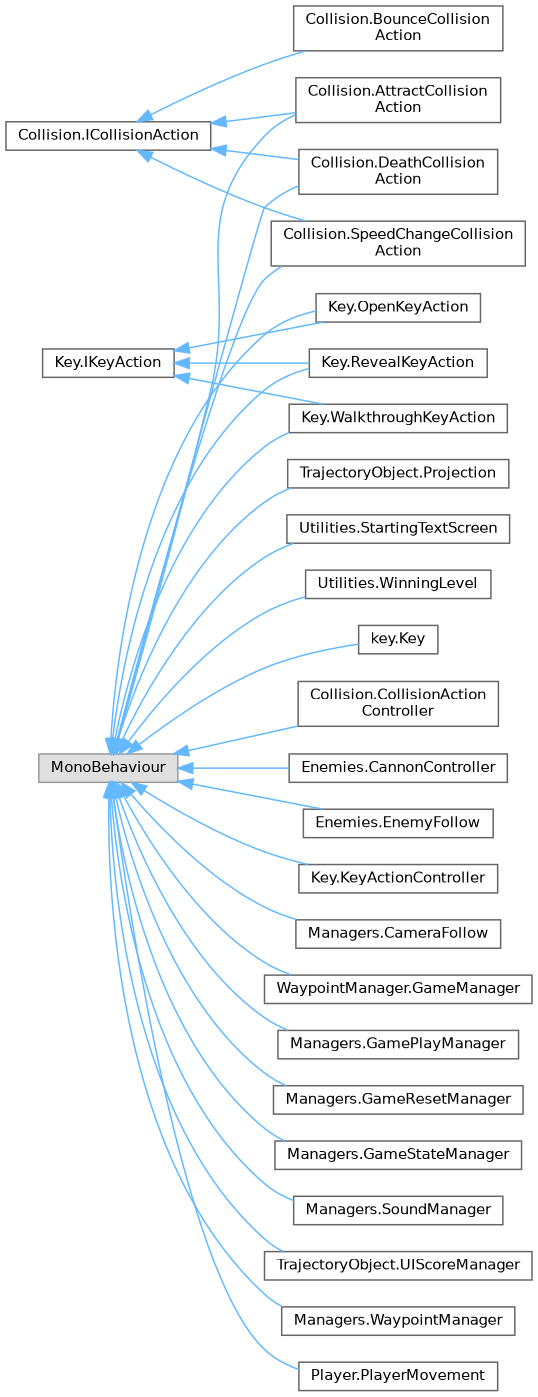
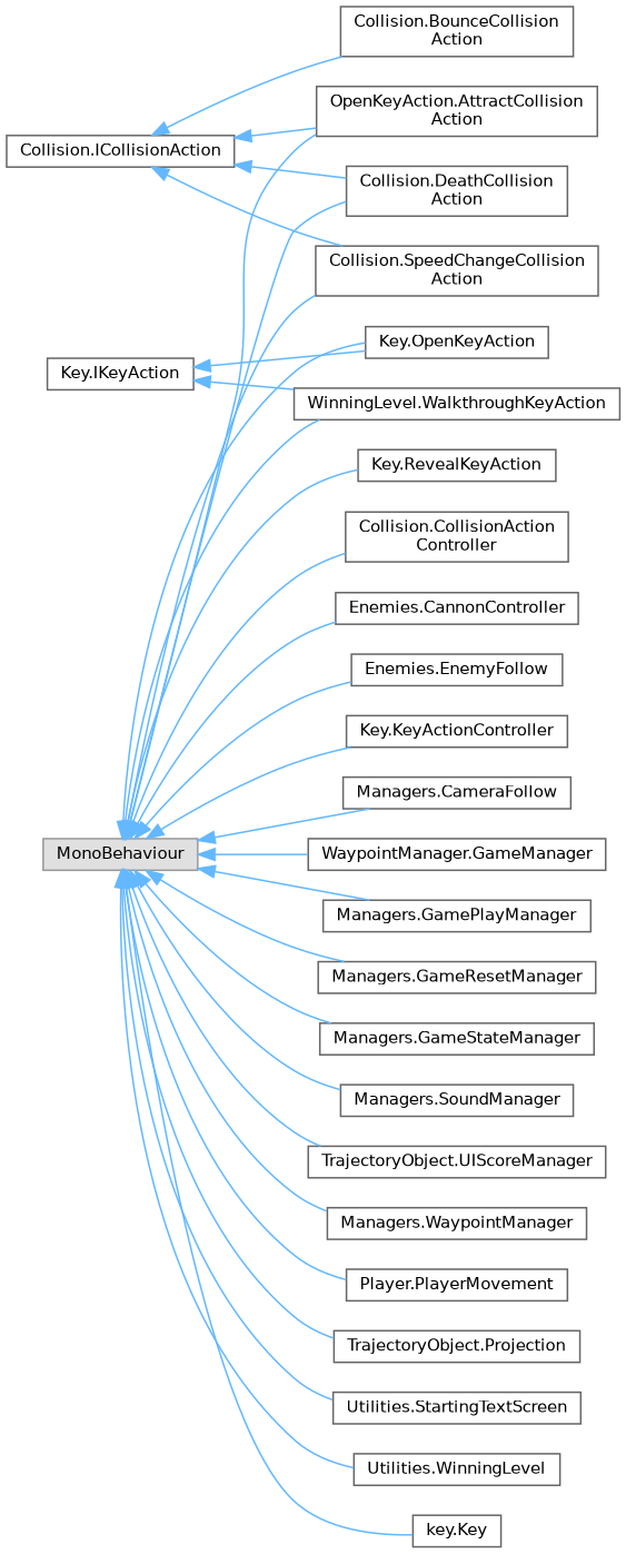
  digraph {
    rankdir=LR
    node [color=grey40 fillcolor=white fontname=Helvetica fontsize=10 shape=box style=filled]
    edge [color=steelblue1 dir=back fontname=Helvetica fontsize=10 labelfontname=Helvetica labelfontsize=10 style=solid]
    n1 [height=0.2 label="Collision.ICollisionAction" width=0.4]
-   n2 [height=0.2 label="Collision.AttractCollision\lAction" width=0.4]
+   n2 [height=0.2 label="OpenKeyAction.AttractCollision\lAction" width=0.4]
    n3 [height=0.2 label="Collision.BounceCollision\lAction" width=0.4]
    n4 [height=0.2 label="Collision.DeathCollision\lAction" width=0.4]
    n5 [height=0.2 label="Collision.SpeedChangeCollision\lAction" width=0.4]
    n6 [height=0.2 label="Key.IKeyAction" width=0.4]
    n7 [height=0.2 label="Key.OpenKeyAction" width=0.4]
    n8 [height=0.2 label="Key.RevealKeyAction" width=0.4]
-   n9 [height=0.2 label="Key.WalkthroughKeyAction" width=0.4]
+   n9 [height=0.2 label="WinningLevel.WalkthroughKeyAction" width=0.4]
    n10 [color=grey60 fillcolor="#E0E0E0" height=0.2 label=MonoBehaviour width=0.4]
    n11 [height=0.2 label="Collision.CollisionAction\lController" width=0.4]
    n12 [height=0.2 label="Enemies.CannonController" width=0.4]
    n13 [height=0.2 label="Enemies.EnemyFollow" width=0.4]
    n14 [height=0.2 label="Key.KeyActionController" width=0.4]
    n15 [height=0.2 label="Managers.CameraFollow" width=0.4]
    n16 [height=0.2 label="WaypointManager.GameManager" width=0.4]
    n17 [height=0.2 label="Managers.GamePlayManager" width=0.4]
    n18 [height=0.2 label="Managers.GameResetManager" width=0.4]
    n19 [height=0.2 label="Managers.GameStateManager" width=0.4]
    n20 [height=0.2 label="Managers.SoundManager" width=0.4]
    n21 [height=0.2 label="TrajectoryObject.UIScoreManager" width=0.4]
    n22 [height=0.2 label="Managers.WaypointManager" width=0.4]
    n23 [height=0.2 label="Player.PlayerMovement" width=0.4]
    n24 [height=0.2 label="TrajectoryObject.Projection" width=0.4]
    n25 [height=0.2 label="Utilities.StartingTextScreen" width=0.4]
    n26 [height=0.2 label="Utilities.WinningLevel" width=0.4]
    n27 [height=0.2 label="key.Key" width=0.4]
    n1 -> n2
    n1 -> n3
    n1 -> n4
    n1 -> n5
    n6 -> n7
-   n6 -> n8
    n6 -> n9
    n10 -> n2
    n10 -> n4
    n10 -> n5
    n10 -> n7
    n10 -> n8
    n10 -> n9
    n10 -> n11
    n10 -> n12
    n10 -> n13
    n10 -> n14
    n10 -> n15
    n10 -> n16
    n10 -> n17
    n10 -> n18
    n10 -> n19
    n10 -> n20
    n10 -> n21
    n10 -> n22
    n10 -> n23
    n10 -> n24
    n10 -> n25
    n10 -> n26
    n10 -> n27
  }
